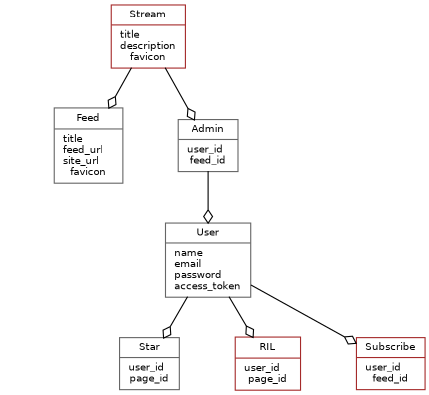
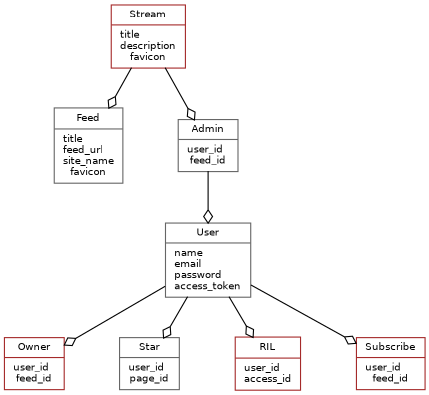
  digraph {
    nodesep=0.7
    node [color=brown fontname=Helvetica fontsize=9 shape=record]
    edge [arrowhead=odiamond arrowtail=onormal]
    n1 [height=0.01 label="{Stream|title\ldescription\lfavicon}"]
-   n2 [color=gray40 height=0.01 label="{Feed|title\lfeed_url\lsite_url\lfavicon}"]
+   n2 [color=gray40 height=0.01 label="{Feed|title\lfeed_url\lsite_name\lfavicon}"]
    n3 [color=gray40 height=0.01 label="{Admin|user_id\lfeed_id}"]
+   n4 [height=0.01 label="{Owner|user_id\lfeed_id}"]
    n5 [color=gray40 height=0.01 label="{User|name\lemail\lpassword\laccess_token}"]
    n6 [color=gray40 height=0.01 label="{Star|user_id\lpage_id}"]
-   n7 [height=0.01 label="{RIL|user_id\lpage_id}"]
+   n7 [height=0.01 label="{RIL|user_id\laccess_id}"]
    n8 [height=0.01 label="{Subscribe|user_id\lfeed_id}"]
    n1 -> n2
    n1 -> n3
    n3 -> n5
+   n5 -> n4
    n5 -> n6
    n5 -> n7
    n5 -> n8
  }
